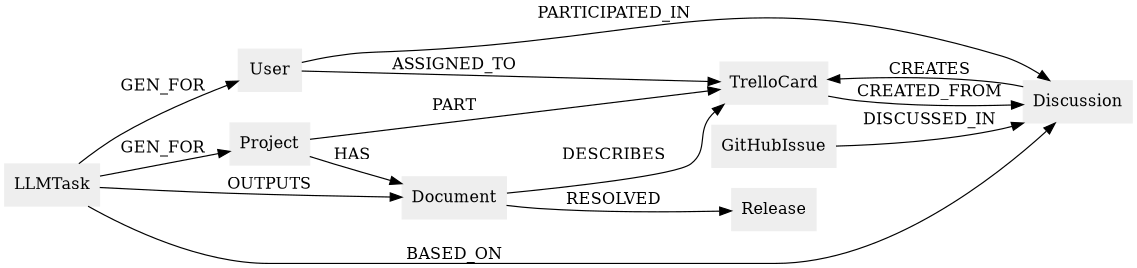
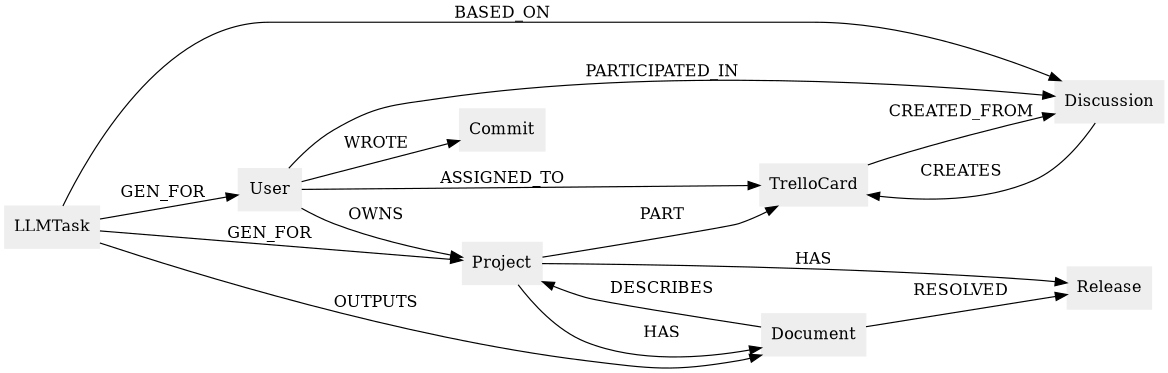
  digraph {
    rankdir=LR
    node [color="#eeeeee" shape=box style=filled]
    n1 [label=User]
    n2 [label=Project]
    n3 [label=TrelloCard]
+   n4 [label=Commit]
    n5 [label=Discussion]
    n6 [label=Release]
    n7 [label=Document]
-   n8 [label=GitHubIssue]
    n9 [label=LLMTask]
+   n1 -> n2 [label=OWNS]
    n1 -> n3 [label=ASSIGNED_TO]
+   n1 -> n4 [label=WROTE]
    n1 -> n5 [label=PARTICIPATED_IN]
    n2 -> n3 [label=PART]
+   n2 -> n6 [label=HAS]
    n2 -> n7 [label=HAS]
    n3 -> n5 [label=CREATED_FROM]
    n5 -> n3 [label=CREATES]
-   n7 -> n3 [label=DESCRIBES]
+   n7 -> n2 [label=DESCRIBES]
    n7 -> n6 [label=RESOLVED]
-   n8 -> n5 [label=DISCUSSED_IN]
    n9 -> n1 [label=GEN_FOR]
    n9 -> n2 [label=GEN_FOR]
    n9 -> n5 [label=BASED_ON]
    n9 -> n7 [label=OUTPUTS]
  }
